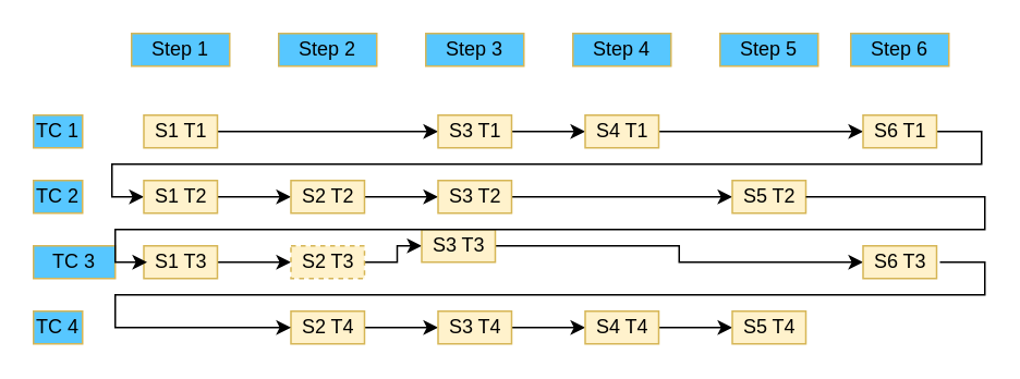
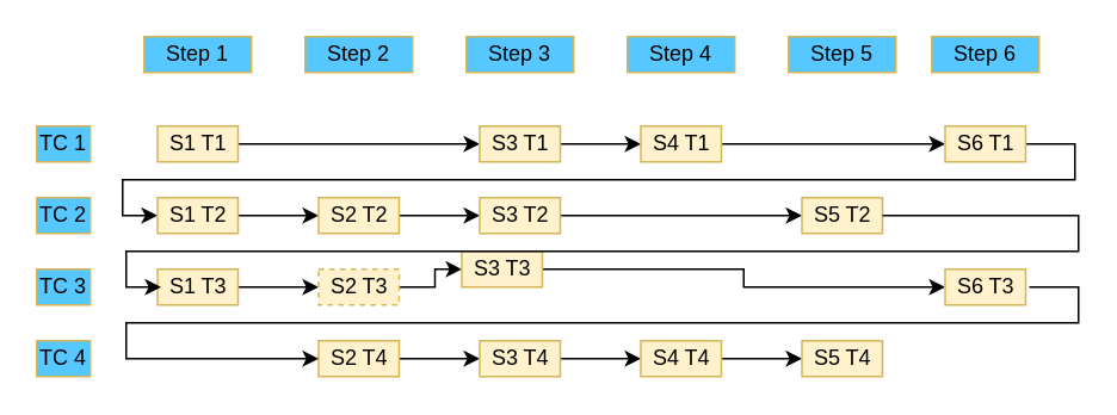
  <mxCell id="0" />
  <mxCell id="1" parent="0" />
  <mxCell id="2" style="edgeStyle=orthogonalEdgeStyle;rounded=0;orthogonalLoop=1;jettySize=auto;html=1;entryX=0;entryY=0.5;entryDx=0;entryDy=0;" edge="1" parent="1" source="3" target="15"><mxGeometry relative="1" as="geometry" /></mxCell>
  <mxCell id="3" value="S1 T1" style="rounded=0;whiteSpace=wrap;html=1;fillColor=#fff2cc;strokeColor=#d6b656;" vertex="1" parent="1"><mxGeometry x="87.5" y="70" width="45" height="20" as="geometry" /></mxCell>
  <mxCell id="4" value="TC 1" style="rounded=0;whiteSpace=wrap;html=1;fillColor=#57C7FF;strokeColor=#d6b656;" vertex="1" parent="1"><mxGeometry x="20" y="70" width="30" height="20" as="geometry" /></mxCell>
  <mxCell id="5" value="Step 1" style="rounded=0;whiteSpace=wrap;html=1;fillColor=#57C7FF;strokeColor=#d6b656;" vertex="1" parent="1"><mxGeometry x="80" y="20" width="60" height="20" as="geometry" /></mxCell>
  <mxCell id="6" value="TC 2" style="rounded=0;whiteSpace=wrap;html=1;fillColor=#57C7FF;strokeColor=#d6b656;" vertex="1" parent="1"><mxGeometry x="20" y="110" width="30" height="20" as="geometry" /></mxCell>
- <mxCell id="7" value="TC 3" style="rounded=0;whiteSpace=wrap;html=1;fillColor=#57C7FF;strokeColor=#d6b656;" vertex="1" parent="1"><mxGeometry x="20" y="150" width="50" height="20" as="geometry" /></mxCell>
+ <mxCell id="7" value="TC 3" style="rounded=0;whiteSpace=wrap;html=1;fillColor=#57C7FF;strokeColor=#d6b656;" vertex="1" parent="1"><mxGeometry x="20" y="150" width="30" height="20" as="geometry" /></mxCell>
  <mxCell id="8" value="TC 4" style="rounded=0;whiteSpace=wrap;html=1;fillColor=#57C7FF;strokeColor=#d6b656;" vertex="1" parent="1"><mxGeometry x="20" y="190" width="30" height="20" as="geometry" /></mxCell>
  <mxCell id="9" value="Step 2" style="rounded=0;whiteSpace=wrap;html=1;fillColor=#57C7FF;strokeColor=#d6b656;" vertex="1" parent="1"><mxGeometry x="170" y="20" width="60" height="20" as="geometry" /></mxCell>
  <mxCell id="10" value="Step 3" style="rounded=0;whiteSpace=wrap;html=1;fillColor=#57C7FF;strokeColor=#d6b656;" vertex="1" parent="1"><mxGeometry x="260" y="20" width="60" height="20" as="geometry" /></mxCell>
  <mxCell id="11" value="Step 4" style="rounded=0;whiteSpace=wrap;html=1;fillColor=#57C7FF;strokeColor=#d6b656;" vertex="1" parent="1"><mxGeometry x="350" y="20" width="60" height="20" as="geometry" /></mxCell>
  <mxCell id="12" value="Step 5" style="rounded=0;whiteSpace=wrap;html=1;fillColor=#57C7FF;strokeColor=#d6b656;" vertex="1" parent="1"><mxGeometry x="440" y="20" width="60" height="20" as="geometry" /></mxCell>
  <mxCell id="13" value="Step 6" style="rounded=0;whiteSpace=wrap;html=1;fillColor=#57C7FF;strokeColor=#d6b656;" vertex="1" parent="1"><mxGeometry x="520" y="20" width="60" height="20" as="geometry" /></mxCell>
  <mxCell id="14" style="edgeStyle=orthogonalEdgeStyle;rounded=0;orthogonalLoop=1;jettySize=auto;html=1;entryX=0;entryY=0.5;entryDx=0;entryDy=0;" edge="1" parent="1" source="15" target="17"><mxGeometry relative="1" as="geometry" /></mxCell>
  <mxCell id="15" value="S3 T1" style="rounded=0;whiteSpace=wrap;html=1;fillColor=#fff2cc;strokeColor=#d6b656;" vertex="1" parent="1"><mxGeometry x="267.5" y="70" width="45" height="20" as="geometry" /></mxCell>
  <mxCell id="16" style="edgeStyle=orthogonalEdgeStyle;rounded=0;orthogonalLoop=1;jettySize=auto;html=1;entryX=0;entryY=0.5;entryDx=0;entryDy=0;" edge="1" parent="1" source="17" target="19"><mxGeometry relative="1" as="geometry" /></mxCell>
  <mxCell id="17" value="S4 T1" style="rounded=0;whiteSpace=wrap;html=1;fillColor=#fff2cc;strokeColor=#d6b656;" vertex="1" parent="1"><mxGeometry x="357.5" y="70" width="45" height="20" as="geometry" /></mxCell>
  <mxCell id="18" style="edgeStyle=orthogonalEdgeStyle;rounded=0;orthogonalLoop=1;jettySize=auto;html=1;entryX=0;entryY=0.5;entryDx=0;entryDy=0;" edge="1" parent="1" source="19" target="21"><mxGeometry relative="1" as="geometry"><Array as="points"><mxPoint x="600" y="80" /><mxPoint x="600" y="100" /><mxPoint x="68" y="100" /><mxPoint x="68" y="120" /></Array></mxGeometry></mxCell>
  <mxCell id="19" value="S6 T1" style="rounded=0;whiteSpace=wrap;html=1;fillColor=#fff2cc;strokeColor=#d6b656;" vertex="1" parent="1"><mxGeometry x="527.5" y="70" width="45" height="20" as="geometry" /></mxCell>
  <mxCell id="20" style="edgeStyle=orthogonalEdgeStyle;rounded=0;orthogonalLoop=1;jettySize=auto;html=1;entryX=0;entryY=0.5;entryDx=0;entryDy=0;" edge="1" parent="1" source="21" target="23"><mxGeometry relative="1" as="geometry" /></mxCell>
  <mxCell id="21" value="S1 T2" style="rounded=0;whiteSpace=wrap;html=1;fillColor=#fff2cc;strokeColor=#d6b656;" vertex="1" parent="1"><mxGeometry x="87.5" y="110" width="45" height="20" as="geometry" /></mxCell>
  <mxCell id="22" style="edgeStyle=orthogonalEdgeStyle;rounded=0;orthogonalLoop=1;jettySize=auto;html=1;" edge="1" parent="1" source="23" target="25"><mxGeometry relative="1" as="geometry" /></mxCell>
  <mxCell id="23" value="S2 T2" style="rounded=0;whiteSpace=wrap;html=1;fillColor=#fff2cc;strokeColor=#d6b656;" vertex="1" parent="1"><mxGeometry x="177.5" y="110" width="45" height="20" as="geometry" /></mxCell>
  <mxCell id="24" style="edgeStyle=orthogonalEdgeStyle;rounded=0;orthogonalLoop=1;jettySize=auto;html=1;entryX=0;entryY=0.5;entryDx=0;entryDy=0;" edge="1" parent="1" source="25" target="26"><mxGeometry relative="1" as="geometry" /></mxCell>
  <mxCell id="25" value="S3 T2" style="rounded=0;whiteSpace=wrap;html=1;fillColor=#fff2cc;strokeColor=#d6b656;" vertex="1" parent="1"><mxGeometry x="267.5" y="110" width="45" height="20" as="geometry" /></mxCell>
  <mxCell id="26" value="S5 T2" style="rounded=0;whiteSpace=wrap;html=1;fillColor=#fff2cc;strokeColor=#d6b656;" vertex="1" parent="1"><mxGeometry x="447.5" y="110" width="45" height="20" as="geometry" /></mxCell>
  <mxCell id="27" style="edgeStyle=orthogonalEdgeStyle;rounded=0;orthogonalLoop=1;jettySize=auto;html=1;entryX=0;entryY=0.5;entryDx=0;entryDy=0;" edge="1" parent="1" source="28" target="30"><mxGeometry relative="1" as="geometry" /></mxCell>
  <mxCell id="28" value="S1 T3" style="rounded=0;whiteSpace=wrap;html=1;fillColor=#fff2cc;strokeColor=#d6b656;" vertex="1" parent="1"><mxGeometry x="87.5" y="150" width="45" height="20" as="geometry" /></mxCell>
  <mxCell id="29" style="edgeStyle=orthogonalEdgeStyle;rounded=0;orthogonalLoop=1;jettySize=auto;html=1;entryX=0;entryY=0.5;entryDx=0;entryDy=0;" edge="1" parent="1" source="30" target="32"><mxGeometry relative="1" as="geometry" /></mxCell>
  <mxCell id="30" value="S2 T3" style="rounded=0;whiteSpace=wrap;html=1;fillColor=#fff2cc;strokeColor=#d6b656;dashed=1;" vertex="1" parent="1"><mxGeometry x="177.5" y="150" width="45" height="20" as="geometry" /></mxCell>
  <mxCell id="31" style="edgeStyle=orthogonalEdgeStyle;rounded=0;orthogonalLoop=1;jettySize=auto;html=1;entryX=0;entryY=0.5;entryDx=0;entryDy=0;" edge="1" parent="1" source="32" target="33"><mxGeometry relative="1" as="geometry" /></mxCell>
  <mxCell id="32" value="S3 T3" style="rounded=0;whiteSpace=wrap;html=1;fillColor=#fff2cc;strokeColor=#d6b656;" vertex="1" parent="1"><mxGeometry x="257.5" y="140" width="45" height="20" as="geometry" /></mxCell>
  <mxCell id="33" value="S6 T3" style="rounded=0;whiteSpace=wrap;html=1;fillColor=#fff2cc;strokeColor=#d6b656;" vertex="1" parent="1"><mxGeometry x="527.5" y="150" width="45" height="20" as="geometry" /></mxCell>
  <mxCell id="34" style="edgeStyle=orthogonalEdgeStyle;rounded=0;orthogonalLoop=1;jettySize=auto;html=1;entryX=0;entryY=0.5;entryDx=0;entryDy=0;" edge="1" parent="1" source="35" target="37"><mxGeometry relative="1" as="geometry" /></mxCell>
  <mxCell id="35" value="S2 T4" style="rounded=0;whiteSpace=wrap;html=1;fillColor=#fff2cc;strokeColor=#d6b656;" vertex="1" parent="1"><mxGeometry x="177.5" y="190" width="45" height="20" as="geometry" /></mxCell>
  <mxCell id="36" style="edgeStyle=orthogonalEdgeStyle;rounded=0;orthogonalLoop=1;jettySize=auto;html=1;entryX=0;entryY=0.5;entryDx=0;entryDy=0;" edge="1" parent="1" source="37" target="39"><mxGeometry relative="1" as="geometry" /></mxCell>
  <mxCell id="37" value="S3 T4" style="rounded=0;whiteSpace=wrap;html=1;fillColor=#fff2cc;strokeColor=#d6b656;" vertex="1" parent="1"><mxGeometry x="267.5" y="190" width="45" height="20" as="geometry" /></mxCell>
  <mxCell id="38" style="edgeStyle=orthogonalEdgeStyle;rounded=0;orthogonalLoop=1;jettySize=auto;html=1;entryX=0;entryY=0.5;entryDx=0;entryDy=0;" edge="1" parent="1" source="39" target="40"><mxGeometry relative="1" as="geometry" /></mxCell>
  <mxCell id="39" value="S4 T4" style="rounded=0;whiteSpace=wrap;html=1;fillColor=#fff2cc;strokeColor=#d6b656;" vertex="1" parent="1"><mxGeometry x="357.5" y="190" width="45" height="20" as="geometry" /></mxCell>
  <mxCell id="40" value="S5 T4" style="rounded=0;whiteSpace=wrap;html=1;fillColor=#fff2cc;strokeColor=#d6b656;" vertex="1" parent="1"><mxGeometry x="447.5" y="190" width="45" height="20" as="geometry" /></mxCell>
  <mxCell id="41" style="edgeStyle=orthogonalEdgeStyle;rounded=0;orthogonalLoop=1;jettySize=auto;html=1;entryX=0;entryY=0.5;entryDx=0;entryDy=0;exitX=1;exitY=0.5;exitDx=0;exitDy=0;" edge="1" parent="1" source="26"><mxGeometry relative="1" as="geometry"><mxPoint x="574.5" y="120" as="sourcePoint" /><mxPoint x="89.5" y="160" as="targetPoint" /><Array as="points"><mxPoint x="602" y="120" /><mxPoint x="602" y="140" /><mxPoint x="70" y="140" /><mxPoint x="70" y="160" /></Array></mxGeometry></mxCell>
  <mxCell id="42" style="edgeStyle=orthogonalEdgeStyle;rounded=0;orthogonalLoop=1;jettySize=auto;html=1;entryX=0;entryY=0.5;entryDx=0;entryDy=0;" edge="1" parent="1" target="35"><mxGeometry relative="1" as="geometry"><mxPoint x="574.5" y="160" as="sourcePoint" /><mxPoint x="89.5" y="200" as="targetPoint" /><Array as="points"><mxPoint x="602" y="160" /><mxPoint x="602" y="180" /><mxPoint x="70" y="180" /><mxPoint x="70" y="200" /></Array></mxGeometry></mxCell>
